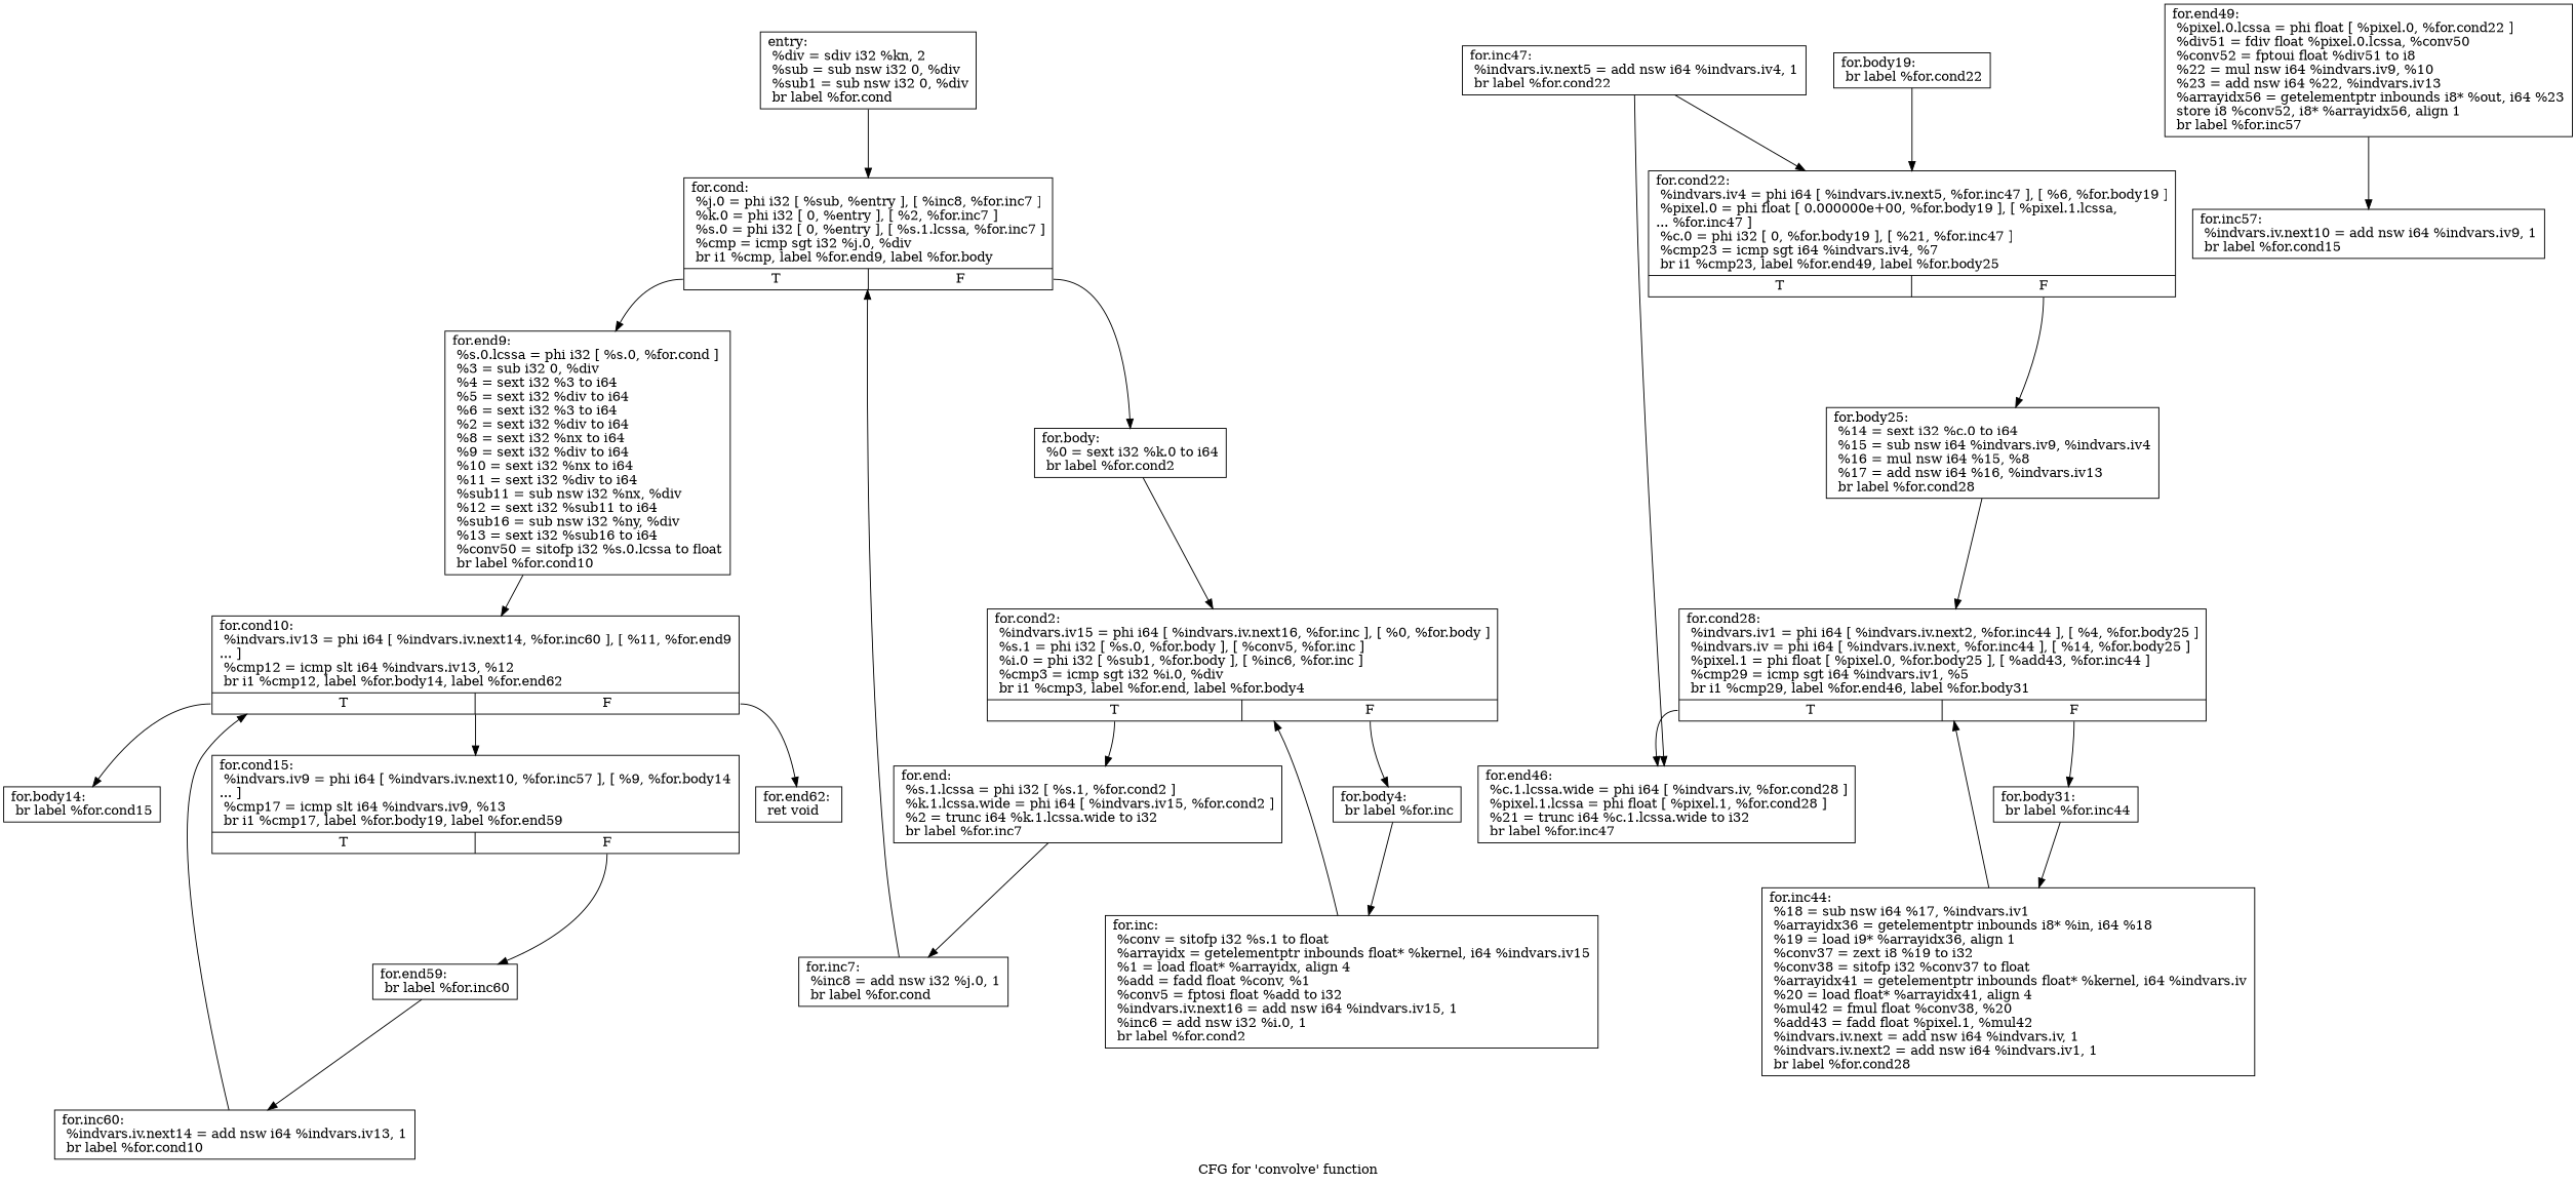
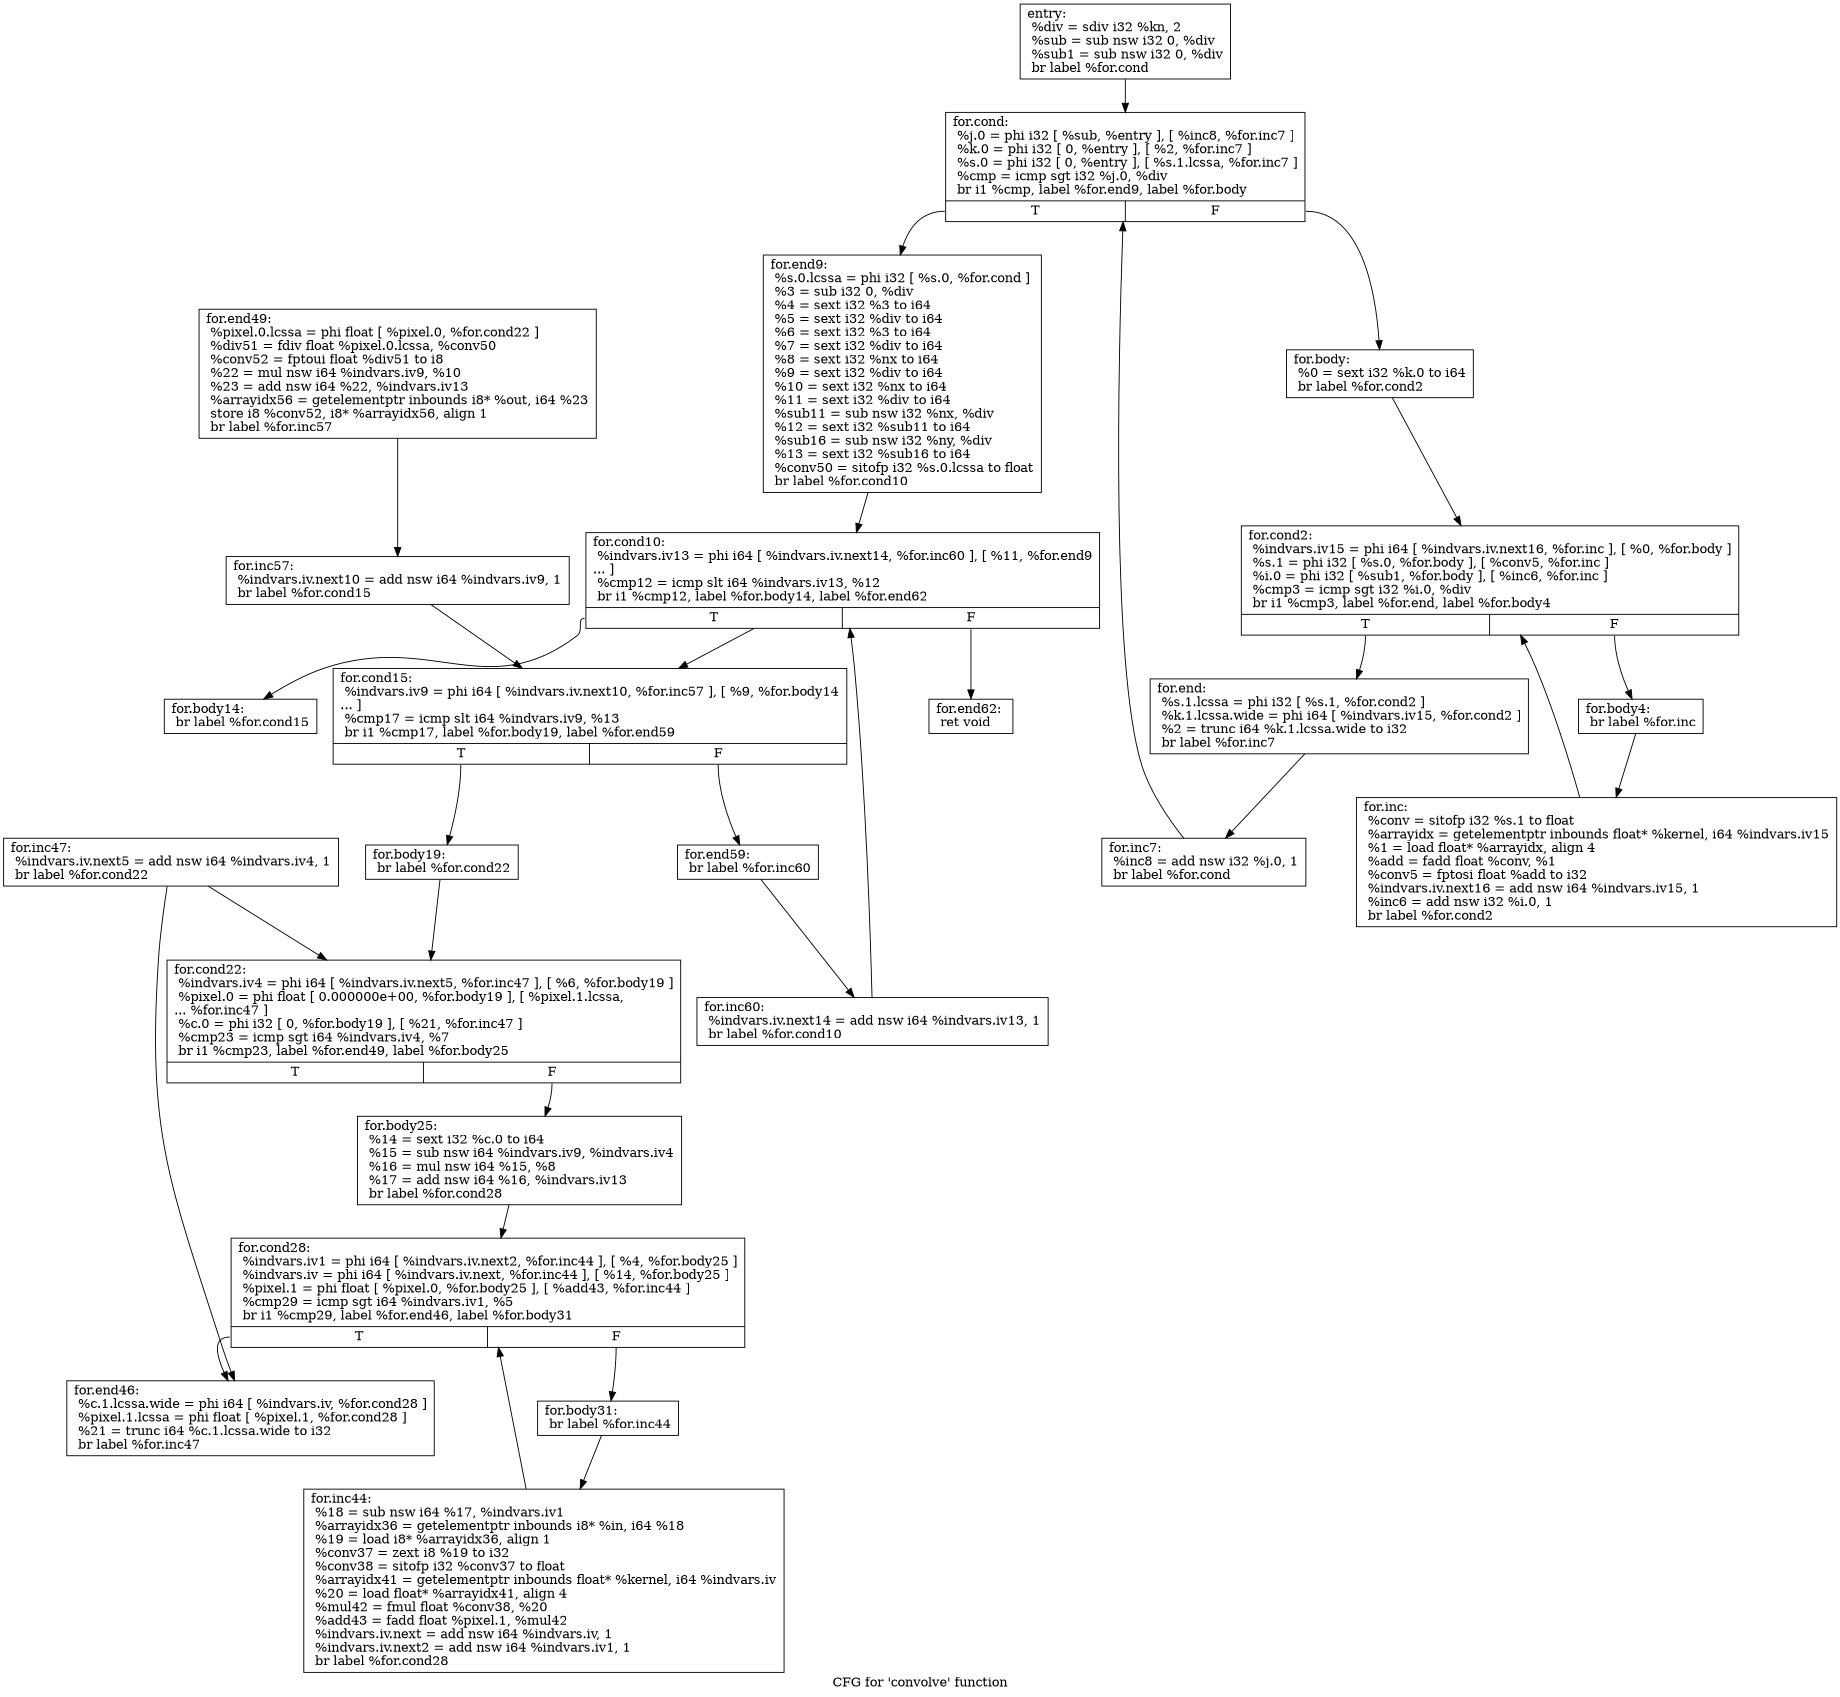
  digraph {
    label="CFG for 'convolve' function"
    node [shape=record]
    n1 [label="{entry:\l  %div = sdiv i32 %kn, 2\l  %sub = sub nsw i32 0, %div\l  %sub1 = sub nsw i32 0, %div\l  br label %for.cond\l}"]
    n2 [label="{for.cond:                                         \l  %j.0 = phi i32 [ %sub, %entry ], [ %inc8, %for.inc7 ]\l  %k.0 = phi i32 [ 0, %entry ], [ %2, %for.inc7 ]\l  %s.0 = phi i32 [ 0, %entry ], [ %s.1.lcssa, %for.inc7 ]\l  %cmp = icmp sgt i32 %j.0, %div\l  br i1 %cmp, label %for.end9, label %for.body\l|{<s0>T|<s1>F}}"]
-   n3 [label="{for.end9:                                         \l  %s.0.lcssa = phi i32 [ %s.0, %for.cond ]\l  %3 = sub i32 0, %div\l  %4 = sext i32 %3 to i64\l  %5 = sext i32 %div to i64\l  %6 = sext i32 %3 to i64\l  %2 = sext i32 %div to i64\l  %8 = sext i32 %nx to i64\l  %9 = sext i32 %div to i64\l  %10 = sext i32 %nx to i64\l  %11 = sext i32 %div to i64\l  %sub11 = sub nsw i32 %nx, %div\l  %12 = sext i32 %sub11 to i64\l  %sub16 = sub nsw i32 %ny, %div\l  %13 = sext i32 %sub16 to i64\l  %conv50 = sitofp i32 %s.0.lcssa to float\l  br label %for.cond10\l}"]
+   n3 [label="{for.end9:                                         \l  %s.0.lcssa = phi i32 [ %s.0, %for.cond ]\l  %3 = sub i32 0, %div\l  %4 = sext i32 %3 to i64\l  %5 = sext i32 %div to i64\l  %6 = sext i32 %3 to i64\l  %7 = sext i32 %div to i64\l  %8 = sext i32 %nx to i64\l  %9 = sext i32 %div to i64\l  %10 = sext i32 %nx to i64\l  %11 = sext i32 %div to i64\l  %sub11 = sub nsw i32 %nx, %div\l  %12 = sext i32 %sub11 to i64\l  %sub16 = sub nsw i32 %ny, %div\l  %13 = sext i32 %sub16 to i64\l  %conv50 = sitofp i32 %s.0.lcssa to float\l  br label %for.cond10\l}"]
    n4 [label="{for.body:                                         \l  %0 = sext i32 %k.0 to i64\l  br label %for.cond2\l}"]
    n5 [label="{for.cond10:                                       \l  %indvars.iv13 = phi i64 [ %indvars.iv.next14, %for.inc60 ], [ %11, %for.end9\l... ]\l  %cmp12 = icmp slt i64 %indvars.iv13, %12\l  br i1 %cmp12, label %for.body14, label %for.end62\l|{<s0>T|<s1>F}}"]
    n6 [label="{for.cond2:                                        \l  %indvars.iv15 = phi i64 [ %indvars.iv.next16, %for.inc ], [ %0, %for.body ]\l  %s.1 = phi i32 [ %s.0, %for.body ], [ %conv5, %for.inc ]\l  %i.0 = phi i32 [ %sub1, %for.body ], [ %inc6, %for.inc ]\l  %cmp3 = icmp sgt i32 %i.0, %div\l  br i1 %cmp3, label %for.end, label %for.body4\l|{<s0>T|<s1>F}}"]
    n7 [label="{for.body14:                                       \l  br label %for.cond15\l}"]
    n8 [label="{for.end62:                                        \l  ret void\l}"]
    n9 [label="{for.cond15:                                       \l  %indvars.iv9 = phi i64 [ %indvars.iv.next10, %for.inc57 ], [ %9, %for.body14\l... ]\l  %cmp17 = icmp slt i64 %indvars.iv9, %13\l  br i1 %cmp17, label %for.body19, label %for.end59\l|{<s0>T|<s1>F}}"]
    n10 [label="{for.end:                                          \l  %s.1.lcssa = phi i32 [ %s.1, %for.cond2 ]\l  %k.1.lcssa.wide = phi i64 [ %indvars.iv15, %for.cond2 ]\l  %2 = trunc i64 %k.1.lcssa.wide to i32\l  br label %for.inc7\l}"]
    n11 [label="{for.body4:                                        \l  br label %for.inc\l}"]
    n12 [label="{for.inc7:                                         \l  %inc8 = add nsw i32 %j.0, 1\l  br label %for.cond\l}"]
    n13 [label="{for.inc:                                          \l  %conv = sitofp i32 %s.1 to float\l  %arrayidx = getelementptr inbounds float* %kernel, i64 %indvars.iv15\l  %1 = load float* %arrayidx, align 4\l  %add = fadd float %conv, %1\l  %conv5 = fptosi float %add to i32\l  %indvars.iv.next16 = add nsw i64 %indvars.iv15, 1\l  %inc6 = add nsw i32 %i.0, 1\l  br label %for.cond2\l}"]
    n14 [label="{for.body19:                                       \l  br label %for.cond22\l}"]
    n15 [label="{for.end59:                                        \l  br label %for.inc60\l}"]
    n16 [label="{for.cond22:                                       \l  %indvars.iv4 = phi i64 [ %indvars.iv.next5, %for.inc47 ], [ %6, %for.body19 ]\l  %pixel.0 = phi float [ 0.000000e+00, %for.body19 ], [ %pixel.1.lcssa,\l... %for.inc47 ]\l  %c.0 = phi i32 [ 0, %for.body19 ], [ %21, %for.inc47 ]\l  %cmp23 = icmp sgt i64 %indvars.iv4, %7\l  br i1 %cmp23, label %for.end49, label %for.body25\l|{<s0>T|<s1>F}}"]
    n17 [label="{for.inc60:                                        \l  %indvars.iv.next14 = add nsw i64 %indvars.iv13, 1\l  br label %for.cond10\l}"]
    n18 [label="{for.body25:                                       \l  %14 = sext i32 %c.0 to i64\l  %15 = sub nsw i64 %indvars.iv9, %indvars.iv4\l  %16 = mul nsw i64 %15, %8\l  %17 = add nsw i64 %16, %indvars.iv13\l  br label %for.cond28\l}"]
    n19 [label="{for.end49:                                        \l  %pixel.0.lcssa = phi float [ %pixel.0, %for.cond22 ]\l  %div51 = fdiv float %pixel.0.lcssa, %conv50\l  %conv52 = fptoui float %div51 to i8\l  %22 = mul nsw i64 %indvars.iv9, %10\l  %23 = add nsw i64 %22, %indvars.iv13\l  %arrayidx56 = getelementptr inbounds i8* %out, i64 %23\l  store i8 %conv52, i8* %arrayidx56, align 1\l  br label %for.inc57\l}"]
    n20 [label="{for.inc57:                                        \l  %indvars.iv.next10 = add nsw i64 %indvars.iv9, 1\l  br label %for.cond15\l}"]
    n21 [label="{for.cond28:                                       \l  %indvars.iv1 = phi i64 [ %indvars.iv.next2, %for.inc44 ], [ %4, %for.body25 ]\l  %indvars.iv = phi i64 [ %indvars.iv.next, %for.inc44 ], [ %14, %for.body25 ]\l  %pixel.1 = phi float [ %pixel.0, %for.body25 ], [ %add43, %for.inc44 ]\l  %cmp29 = icmp sgt i64 %indvars.iv1, %5\l  br i1 %cmp29, label %for.end46, label %for.body31\l|{<s0>T|<s1>F}}"]
    n22 [label="{for.end46:                                        \l  %c.1.lcssa.wide = phi i64 [ %indvars.iv, %for.cond28 ]\l  %pixel.1.lcssa = phi float [ %pixel.1, %for.cond28 ]\l  %21 = trunc i64 %c.1.lcssa.wide to i32\l  br label %for.inc47\l}"]
    n23 [label="{for.body31:                                       \l  br label %for.inc44\l}"]
-   n24 [label="{for.inc44:                                        \l  %18 = sub nsw i64 %17, %indvars.iv1\l  %arrayidx36 = getelementptr inbounds i8* %in, i64 %18\l  %19 = load i9* %arrayidx36, align 1\l  %conv37 = zext i8 %19 to i32\l  %conv38 = sitofp i32 %conv37 to float\l  %arrayidx41 = getelementptr inbounds float* %kernel, i64 %indvars.iv\l  %20 = load float* %arrayidx41, align 4\l  %mul42 = fmul float %conv38, %20\l  %add43 = fadd float %pixel.1, %mul42\l  %indvars.iv.next = add nsw i64 %indvars.iv, 1\l  %indvars.iv.next2 = add nsw i64 %indvars.iv1, 1\l  br label %for.cond28\l}"]
+   n24 [label="{for.inc44:                                        \l  %18 = sub nsw i64 %17, %indvars.iv1\l  %arrayidx36 = getelementptr inbounds i8* %in, i64 %18\l  %19 = load i8* %arrayidx36, align 1\l  %conv37 = zext i8 %19 to i32\l  %conv38 = sitofp i32 %conv37 to float\l  %arrayidx41 = getelementptr inbounds float* %kernel, i64 %indvars.iv\l  %20 = load float* %arrayidx41, align 4\l  %mul42 = fmul float %conv38, %20\l  %add43 = fadd float %pixel.1, %mul42\l  %indvars.iv.next = add nsw i64 %indvars.iv, 1\l  %indvars.iv.next2 = add nsw i64 %indvars.iv1, 1\l  br label %for.cond28\l}"]
    n25 [label="{for.inc47:                                        \l  %indvars.iv.next5 = add nsw i64 %indvars.iv4, 1\l  br label %for.cond22\l}"]
    n1 -> n2
    n2 -> n3 [tailport=s0]
    n2 -> n4 [tailport=s1]
    n3 -> n5
    n4 -> n6
    n5 -> n7 [tailport=s0]
    n5 -> n8 [tailport=s1]
    n5 -> n9
    n6 -> n10 [tailport=s0]
    n6 -> n11 [tailport=s1]
+   n9 -> n14 [tailport=s0]
    n9 -> n15 [tailport=s1]
    n10 -> n12
    n11 -> n13
    n12 -> n2
    n13 -> n6
    n14 -> n16
    n15 -> n17
    n16 -> n18 [tailport=s1]
    n17 -> n5
    n18 -> n21
    n19 -> n20
+   n20 -> n9
    n21 -> n22 [tailport=s0]
    n21 -> n23 [tailport=s1]
    n23 -> n24
    n24 -> n21
    n25 -> n16
    n25 -> n22
  }
